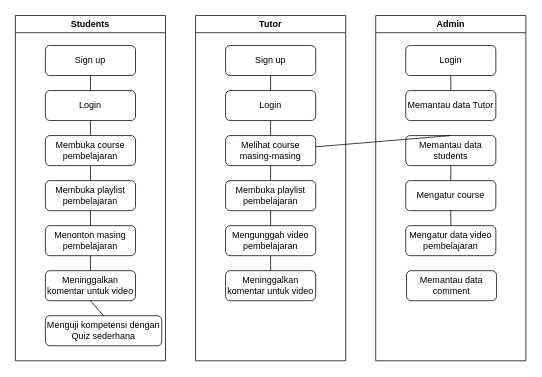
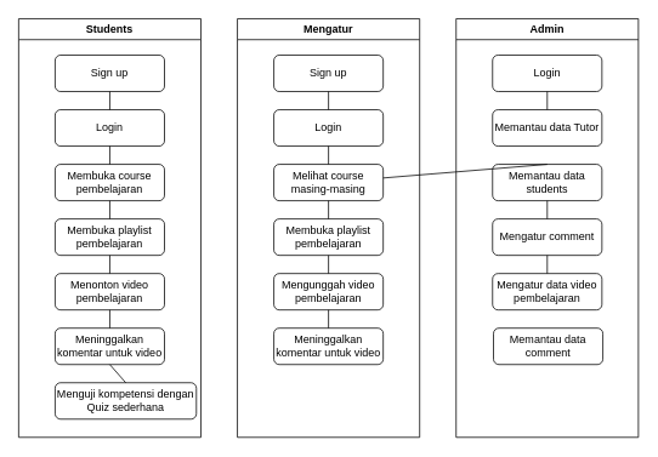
  <mxCell id="0" />
  <mxCell id="1" parent="0" />
  <mxCell id="2" value="Students" style="swimlane;whiteSpace=wrap;html=1;" vertex="1" parent="1"><mxGeometry x="20" y="20" width="200" height="460" as="geometry" /></mxCell>
  <mxCell id="3" value="Sign up" style="rounded=1;whiteSpace=wrap;html=1;" vertex="1" parent="2"><mxGeometry x="40" y="40" width="120" height="40" as="geometry" /></mxCell>
  <mxCell id="4" value="Login" style="rounded=1;whiteSpace=wrap;html=1;" vertex="1" parent="2"><mxGeometry x="40" y="100" width="120" height="40" as="geometry" /></mxCell>
  <mxCell id="5" value="Membuka course pembelajaran" style="rounded=1;whiteSpace=wrap;html=1;" vertex="1" parent="2"><mxGeometry x="40" y="160" width="120" height="40" as="geometry" /></mxCell>
- <mxCell id="6" value="Menonton masing pembelajaran" style="rounded=1;whiteSpace=wrap;html=1;" vertex="1" parent="2"><mxGeometry x="40" y="280" width="120" height="40" as="geometry" /></mxCell>
+ <mxCell id="6" value="Menonton video pembelajaran" style="rounded=1;whiteSpace=wrap;html=1;" vertex="1" parent="2"><mxGeometry x="40" y="280" width="120" height="40" as="geometry" /></mxCell>
  <mxCell id="7" value="Meninggalkan komentar untuk video" style="rounded=1;whiteSpace=wrap;html=1;" vertex="1" parent="2"><mxGeometry x="40" y="340" width="120" height="40" as="geometry" /></mxCell>
  <mxCell id="8" value="Membuka playlist pembelajaran" style="rounded=1;whiteSpace=wrap;html=1;" vertex="1" parent="2"><mxGeometry x="40" y="220" width="120" height="40" as="geometry" /></mxCell>
  <mxCell id="9" value="Menguji kompetensi dengan Quiz sederhana" style="rounded=1;whiteSpace=wrap;html=1;" vertex="1" parent="2"><mxGeometry x="40" y="400" width="155" height="40" as="geometry" /></mxCell>
  <mxCell id="10" value="" style="endArrow=none;html=1;rounded=0;entryX=0.5;entryY=1;entryDx=0;entryDy=0;" edge="1" parent="2" source="4" target="3"><mxGeometry width="50" height="50" relative="1" as="geometry"><mxPoint x="300" y="250" as="sourcePoint" /><mxPoint x="350" y="200" as="targetPoint" /></mxGeometry></mxCell>
  <mxCell id="11" value="" style="endArrow=none;html=1;rounded=0;entryX=0.5;entryY=1;entryDx=0;entryDy=0;" edge="1" parent="2" source="5" target="4"><mxGeometry width="50" height="50" relative="1" as="geometry"><mxPoint x="300" y="250" as="sourcePoint" /><mxPoint x="350" y="200" as="targetPoint" /></mxGeometry></mxCell>
  <mxCell id="12" value="" style="endArrow=none;html=1;rounded=0;entryX=0.5;entryY=1;entryDx=0;entryDy=0;exitX=0.5;exitY=0;exitDx=0;exitDy=0;" edge="1" parent="2" source="8" target="5"><mxGeometry width="50" height="50" relative="1" as="geometry"><mxPoint x="90" y="280" as="sourcePoint" /><mxPoint x="140" y="230" as="targetPoint" /></mxGeometry></mxCell>
  <mxCell id="13" value="" style="endArrow=none;html=1;rounded=0;entryX=0.5;entryY=1;entryDx=0;entryDy=0;exitX=0.5;exitY=0;exitDx=0;exitDy=0;" edge="1" parent="2" source="6" target="8"><mxGeometry width="50" height="50" relative="1" as="geometry"><mxPoint x="40" y="330" as="sourcePoint" /><mxPoint x="90" y="280" as="targetPoint" /></mxGeometry></mxCell>
  <mxCell id="14" value="" style="endArrow=none;html=1;rounded=0;entryX=0.5;entryY=1;entryDx=0;entryDy=0;exitX=0.5;exitY=0;exitDx=0;exitDy=0;" edge="1" parent="2" source="7" target="6"><mxGeometry width="50" height="50" relative="1" as="geometry"><mxPoint x="70" y="390" as="sourcePoint" /><mxPoint x="120" y="340" as="targetPoint" /></mxGeometry></mxCell>
  <mxCell id="15" value="" style="endArrow=none;html=1;rounded=0;entryX=0.5;entryY=1;entryDx=0;entryDy=0;exitX=0.5;exitY=0;exitDx=0;exitDy=0;" edge="1" parent="2" source="9" target="7"><mxGeometry width="50" height="50" relative="1" as="geometry"><mxPoint x="70" y="430" as="sourcePoint" /><mxPoint x="120" y="380" as="targetPoint" /></mxGeometry></mxCell>
- <mxCell id="16" value="Tutor" style="swimlane;whiteSpace=wrap;html=1;" vertex="1" parent="1"><mxGeometry x="260" y="20" width="200" height="460" as="geometry" /></mxCell>
+ <mxCell id="16" value="Mengatur" style="swimlane;whiteSpace=wrap;html=1;" vertex="1" parent="1"><mxGeometry x="260" y="20" width="200" height="460" as="geometry" /></mxCell>
  <mxCell id="17" value="Sign up" style="rounded=1;whiteSpace=wrap;html=1;" vertex="1" parent="16"><mxGeometry x="40" y="40" width="120" height="40" as="geometry" /></mxCell>
  <mxCell id="18" value="Login" style="rounded=1;whiteSpace=wrap;html=1;" vertex="1" parent="16"><mxGeometry x="40" y="100" width="120" height="40" as="geometry" /></mxCell>
  <mxCell id="19" value="Melihat course masing-masing" style="rounded=1;whiteSpace=wrap;html=1;" vertex="1" parent="16"><mxGeometry x="40" y="160" width="120" height="40" as="geometry" /></mxCell>
  <mxCell id="20" value="Mengunggah video pembelajaran" style="rounded=1;whiteSpace=wrap;html=1;" vertex="1" parent="16"><mxGeometry x="40" y="280" width="120" height="40" as="geometry" /></mxCell>
  <mxCell id="21" value="Meninggalkan komentar untuk video" style="rounded=1;whiteSpace=wrap;html=1;" vertex="1" parent="16"><mxGeometry x="40" y="340" width="120" height="40" as="geometry" /></mxCell>
  <mxCell id="22" value="Membuka playlist pembelajaran" style="rounded=1;whiteSpace=wrap;html=1;" vertex="1" parent="16"><mxGeometry x="40" y="220" width="120" height="40" as="geometry" /></mxCell>
  <mxCell id="23" value="" style="endArrow=none;html=1;rounded=0;entryX=0.5;entryY=1;entryDx=0;entryDy=0;exitX=0.5;exitY=0;exitDx=0;exitDy=0;" edge="1" parent="16" source="18" target="17"><mxGeometry width="50" height="50" relative="1" as="geometry"><mxPoint x="60" y="160" as="sourcePoint" /><mxPoint x="110" y="110" as="targetPoint" /></mxGeometry></mxCell>
  <mxCell id="24" value="" style="endArrow=none;html=1;rounded=0;entryX=0.5;entryY=1;entryDx=0;entryDy=0;" edge="1" parent="16" source="19" target="18"><mxGeometry width="50" height="50" relative="1" as="geometry"><mxPoint x="80" y="230" as="sourcePoint" /><mxPoint x="130" y="180" as="targetPoint" /></mxGeometry></mxCell>
  <mxCell id="25" value="" style="endArrow=none;html=1;rounded=0;entryX=0.5;entryY=1;entryDx=0;entryDy=0;exitX=0.5;exitY=0;exitDx=0;exitDy=0;" edge="1" parent="16" source="22" target="19"><mxGeometry width="50" height="50" relative="1" as="geometry"><mxPoint x="70" y="260" as="sourcePoint" /><mxPoint x="120" y="210" as="targetPoint" /></mxGeometry></mxCell>
  <mxCell id="26" value="" style="endArrow=none;html=1;rounded=0;entryX=0.5;entryY=1;entryDx=0;entryDy=0;exitX=0.5;exitY=0;exitDx=0;exitDy=0;" edge="1" parent="16" source="20" target="22"><mxGeometry width="50" height="50" relative="1" as="geometry"><mxPoint x="20" y="310" as="sourcePoint" /><mxPoint x="70" y="260" as="targetPoint" /></mxGeometry></mxCell>
  <mxCell id="27" value="" style="endArrow=none;html=1;rounded=0;entryX=0.5;entryY=1;entryDx=0;entryDy=0;exitX=0.5;exitY=0;exitDx=0;exitDy=0;" edge="1" parent="16" source="21" target="20"><mxGeometry width="50" height="50" relative="1" as="geometry"><mxPoint x="90" y="370" as="sourcePoint" /><mxPoint x="140" y="320" as="targetPoint" /></mxGeometry></mxCell>
  <mxCell id="28" value="Admin" style="swimlane;whiteSpace=wrap;html=1;" vertex="1" parent="1"><mxGeometry x="500" y="20" width="200" height="460" as="geometry" /></mxCell>
  <mxCell id="29" value="Login" style="rounded=1;whiteSpace=wrap;html=1;" vertex="1" parent="28"><mxGeometry x="40" y="40" width="120" height="40" as="geometry" /></mxCell>
  <mxCell id="30" value="Memantau data Tutor" style="rounded=1;whiteSpace=wrap;html=1;" vertex="1" parent="28"><mxGeometry x="40" y="100" width="120" height="40" as="geometry" /></mxCell>
- <mxCell id="31" value="Mengatur course" style="rounded=1;whiteSpace=wrap;html=1;" vertex="1" parent="28"><mxGeometry x="40" y="220" width="120" height="40" as="geometry" /></mxCell>
+ <mxCell id="31" value="Mengatur comment" style="rounded=1;whiteSpace=wrap;html=1;" vertex="1" parent="28"><mxGeometry x="40" y="220" width="120" height="40" as="geometry" /></mxCell>
  <mxCell id="32" value="Mengatur data video pembelajaran" style="rounded=1;whiteSpace=wrap;html=1;" vertex="1" parent="28"><mxGeometry x="40" y="280" width="120" height="40" as="geometry" /></mxCell>
  <mxCell id="33" value="Memantau data students" style="rounded=1;whiteSpace=wrap;html=1;" vertex="1" parent="28"><mxGeometry x="40" y="160" width="120" height="40" as="geometry" /></mxCell>
  <mxCell id="34" value="Memantau data comment" style="rounded=1;whiteSpace=wrap;html=1;" vertex="1" parent="28"><mxGeometry x="41" y="340" width="120" height="40" as="geometry" /></mxCell>
  <mxCell id="35" value="" style="endArrow=none;html=1;rounded=0;entryX=0.5;entryY=1;entryDx=0;entryDy=0;" edge="1" parent="28" source="30" target="29"><mxGeometry width="50" height="50" relative="1" as="geometry"><mxPoint x="40" y="210" as="sourcePoint" /><mxPoint x="90" y="160" as="targetPoint" /></mxGeometry></mxCell>
  <mxCell id="36" value="" style="endArrow=none;html=1;rounded=0;exitX=0.5;exitY=0;exitDx=0;exitDy=0;" edge="1" parent="28" source="33" target="19"><mxGeometry width="50" height="50" relative="1" as="geometry"><mxPoint x="70" y="230" as="sourcePoint" /><mxPoint x="120" y="180" as="targetPoint" /></mxGeometry></mxCell>
  <mxCell id="37" value="" style="endArrow=none;html=1;rounded=0;entryX=0.5;entryY=1;entryDx=0;entryDy=0;" edge="1" parent="28" source="31" target="33"><mxGeometry width="50" height="50" relative="1" as="geometry"><mxPoint x="40" y="290" as="sourcePoint" /><mxPoint x="90" y="240" as="targetPoint" /></mxGeometry></mxCell>
  <mxCell id="38" value="" style="endArrow=none;html=1;rounded=0;entryX=0.5;entryY=1;entryDx=0;entryDy=0;" edge="1" parent="28" source="32" target="31"><mxGeometry width="50" height="50" relative="1" as="geometry"><mxPoint x="30" y="330" as="sourcePoint" /><mxPoint x="80" y="280" as="targetPoint" /></mxGeometry></mxCell>
